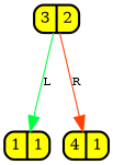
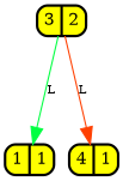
  digraph {
    rankdir=TB
    node [fillcolor=yellow fontsize=20 penwidth=3 shape=Mrecord style="rounded, filled"]
    edge [arrowsize=2 minlen=3 penwidth=1.5]
    n1 [label="3 | 2"]
    n2 [label="1 | 1"]
    n3 [label="4 | 1"]
    n1 -> n2 [color="#00FF41" label=L]
-   n1 -> n3 [color="#FF4001" label=R]
+   n1 -> n3 [color="#FF4001" label=L]
  }
